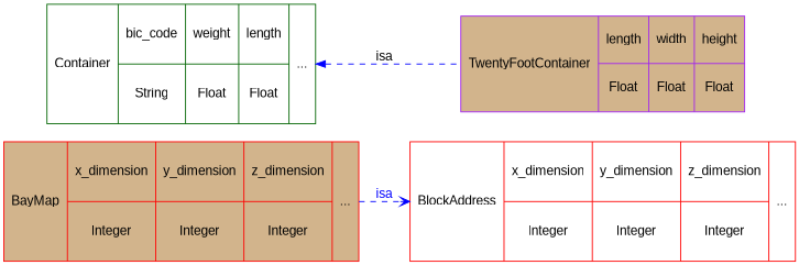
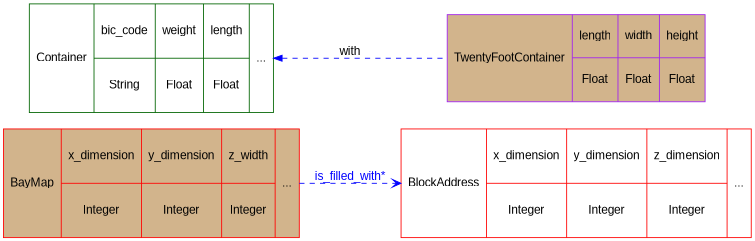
  digraph {
    rankdir=LR
    node [color=red fillcolor=tan fontcolor="0.0,0.0,0.0" fontname=Arial shape=record style=filled]
    edge [color=blue fontname=Arial style=dashed]
-   n1 [height=1.75 label="{BayMap|{x_dimension|Integer}|{y_dimension|Integer}|{z_dimension|Integer}|{...}}" width=2.1944]
+   n1 [height=1.75 label="{BayMap|{x_dimension|Integer}|{y_dimension|Integer}|{z_width|Integer}|{...}}" width=2.1944]
    n2 [fillcolor=white height=1.75 label="{BlockAddress|{x_dimension|Integer}|{y_dimension|Integer}|{z_dimension|Integer}|{...}}" width=2.1944]
    n3 [color=darkgreen fillcolor=white height=1.75 label="{Container|{bic_code|String}|{weight|Float}|{length|Float}|{...}}" width=1.7778]
    n4 [color=purple height=1.4028 label="{TwentyFootContainer|{length|Float}|{width|Float}|{height|Float}}" width=2.1111]
-   n1 -> n2 [arrowhead=vee fontcolor="0.6666667,1.0,1.0" label=isa]
-   n3 -> n4 [dir=back fontcolor="0.0,0.0,0.0" label=isa]
+   n1 -> n2 [arrowhead=vee fontcolor="0.6666667,1.0,1.0" label="is_filled_with*"]
+   n3 -> n4 [dir=back fontcolor="0.0,0.0,0.0" label=with]
  }
